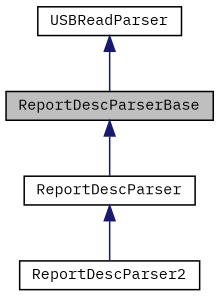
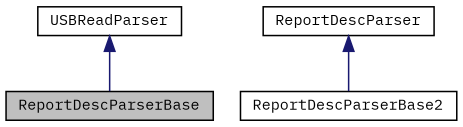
  digraph {
    fontname="IBM Plex Mono"
    node [color=black fillcolor=white fontname="IBM Plex Mono" fontsize=10 shape=record style=filled]
    edge [color=midnightblue dir=back fontname="IBM Plex Mono" fontsize=10 labelfontname=Helvetica labelfontsize=10 style=solid]
    n1 [fillcolor=grey75 fontcolor=black height=0.2 label=ReportDescParserBase width=0.4]
    n2 [height=0.2 label=ReportDescParser width=0.4]
-   n3 [height=0.2 label=ReportDescParser2 width=0.4]
+   n3 [height=0.2 label=ReportDescParserBase2 width=0.4]
    n4 [height=0.2 label=USBReadParser width=0.4]
-   n1 -> n2
    n2 -> n3
    n4 -> n1
  }
